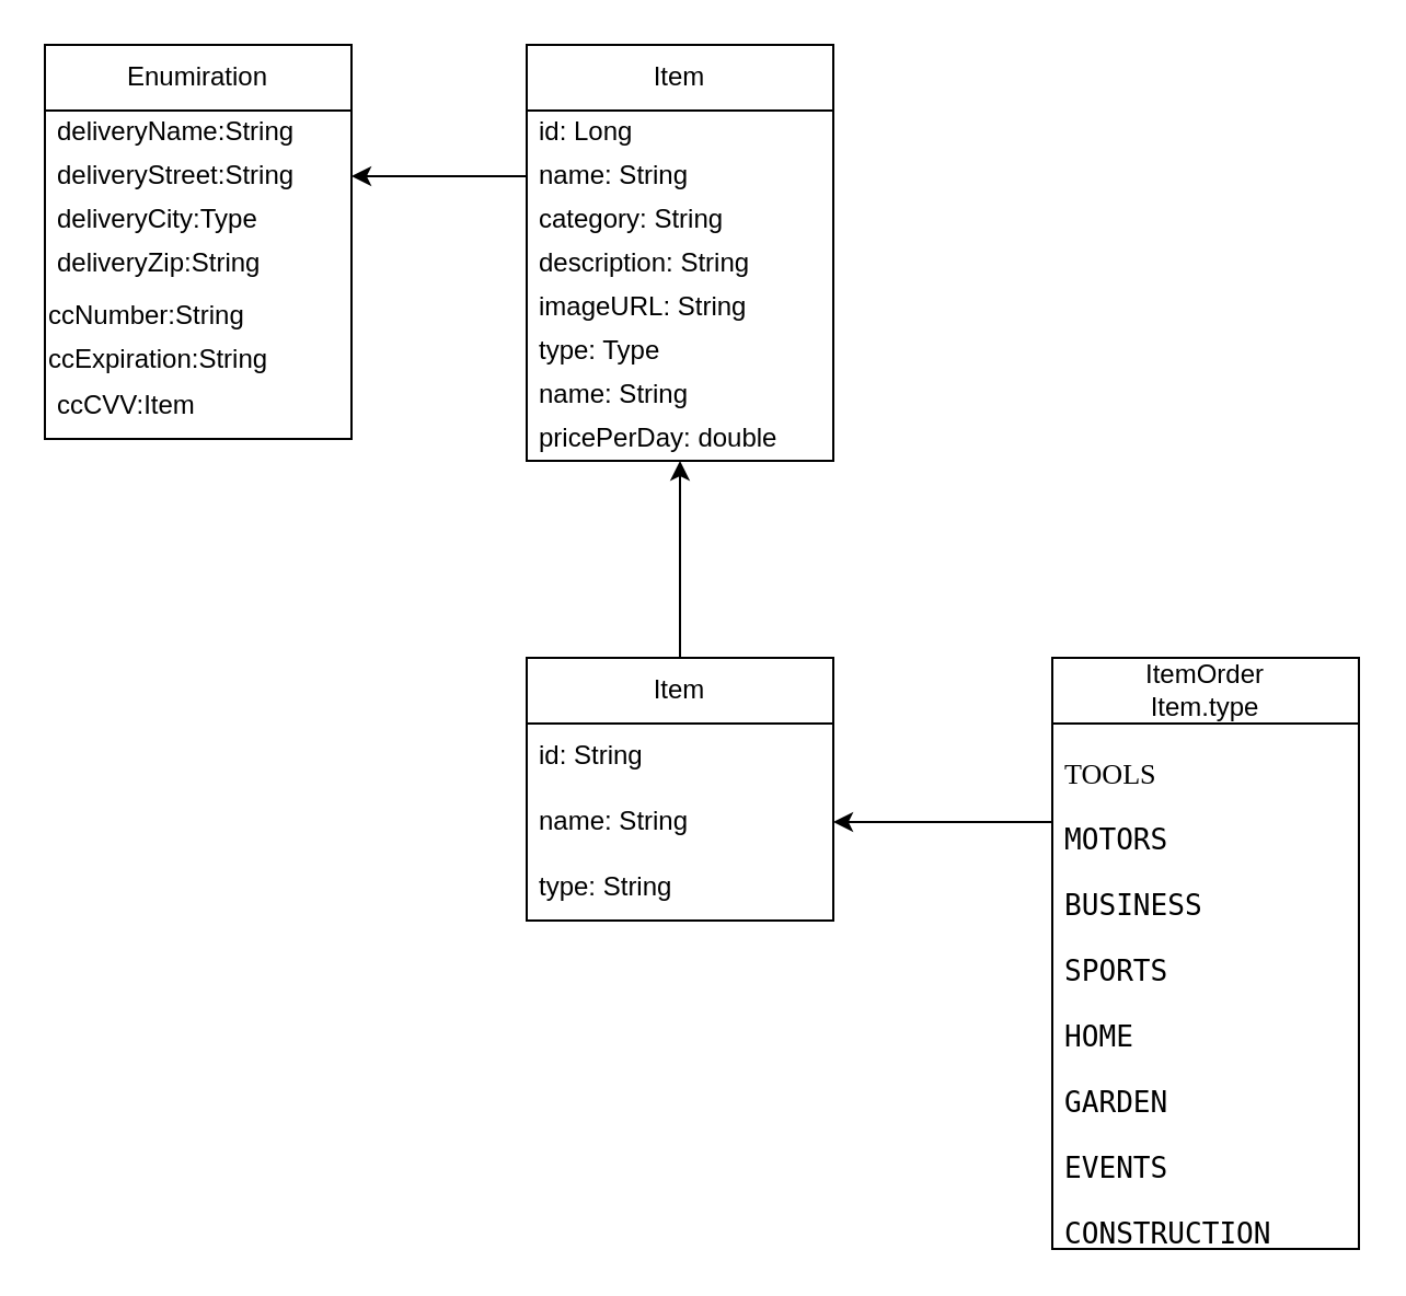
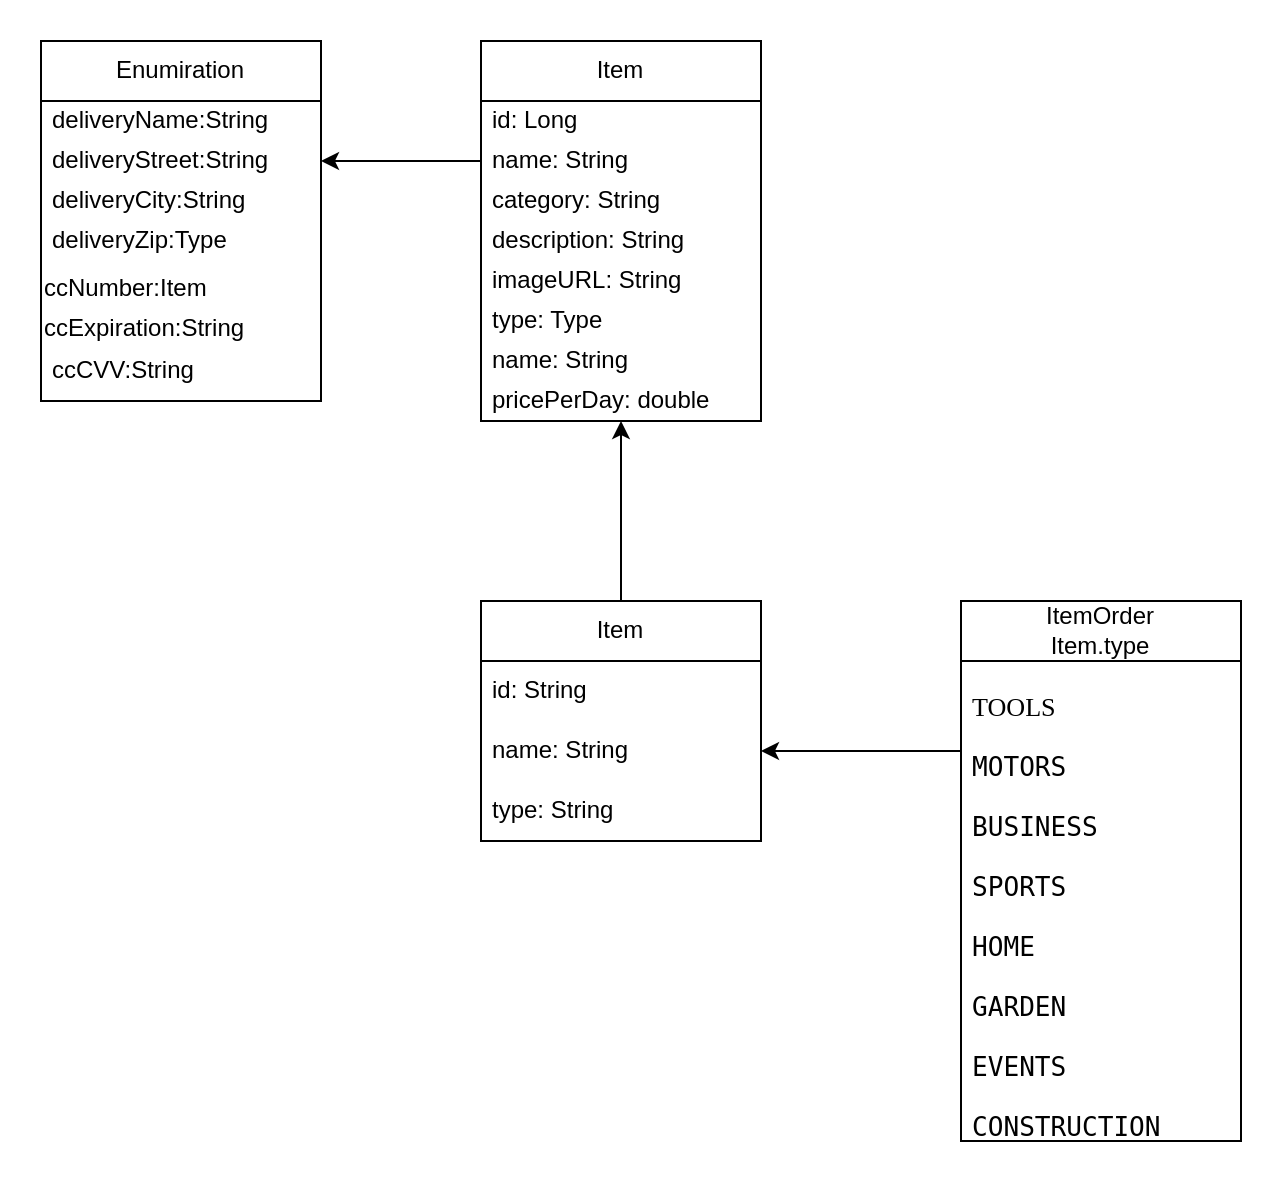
  <mxCell id="0" />
  <mxCell id="1" parent="0" />
  <mxCell id="2" value="" style="edgeStyle=orthogonalEdgeStyle;rounded=0;orthogonalLoop=1;jettySize=auto;html=1;" edge="1" parent="1" source="3" target="9"><mxGeometry relative="1" as="geometry" /></mxCell>
  <mxCell id="3" value="Item" style="swimlane;fontStyle=0;childLayout=stackLayout;horizontal=1;startSize=30;horizontalStack=0;resizeParent=1;resizeParentMax=0;resizeLast=0;collapsible=1;marginBottom=0;whiteSpace=wrap;html=1;" vertex="1" parent="1"><mxGeometry x="240" y="300" width="140" height="120" as="geometry" /></mxCell>
  <mxCell id="4" value="id: String" style="text;strokeColor=none;fillColor=none;align=left;verticalAlign=middle;spacingLeft=4;spacingRight=4;overflow=hidden;points=[[0,0.5],[1,0.5]];portConstraint=eastwest;rotatable=0;whiteSpace=wrap;html=1;" vertex="1" parent="3"><mxGeometry y="30" width="140" height="30" as="geometry" /></mxCell>
  <mxCell id="5" value="name: String" style="text;strokeColor=none;fillColor=none;align=left;verticalAlign=middle;spacingLeft=4;spacingRight=4;overflow=hidden;points=[[0,0.5],[1,0.5]];portConstraint=eastwest;rotatable=0;whiteSpace=wrap;html=1;" vertex="1" parent="3"><mxGeometry y="60" width="140" height="30" as="geometry" /></mxCell>
  <mxCell id="6" value="type: String" style="text;strokeColor=none;fillColor=none;align=left;verticalAlign=middle;spacingLeft=4;spacingRight=4;overflow=hidden;points=[[0,0.5],[1,0.5]];portConstraint=eastwest;rotatable=0;whiteSpace=wrap;html=1;" vertex="1" parent="3"><mxGeometry y="90" width="140" height="30" as="geometry" /></mxCell>
  <mxCell id="7" style="edgeStyle=orthogonalEdgeStyle;rounded=0;orthogonalLoop=1;jettySize=auto;html=1;entryX=1;entryY=0.5;entryDx=0;entryDy=0;" edge="1" parent="1" source="28" target="5"><mxGeometry relative="1" as="geometry" /></mxCell>
  <mxCell id="8" value="" style="edgeStyle=orthogonalEdgeStyle;rounded=0;orthogonalLoop=1;jettySize=auto;html=1;" edge="1" parent="1" source="9" target="18"><mxGeometry relative="1" as="geometry"><Array as="points"><mxPoint x="170" y="80" /><mxPoint x="170" y="80" /></Array></mxGeometry></mxCell>
  <mxCell id="9" value="Item" style="swimlane;fontStyle=0;childLayout=stackLayout;horizontal=1;startSize=30;horizontalStack=0;resizeParent=1;resizeParentMax=0;resizeLast=0;collapsible=1;marginBottom=0;whiteSpace=wrap;html=1;" vertex="1" parent="1"><mxGeometry x="240" y="20" width="140" height="190" as="geometry" /></mxCell>
  <mxCell id="10" value="id: Long" style="text;strokeColor=none;fillColor=none;align=left;verticalAlign=middle;spacingLeft=4;spacingRight=4;overflow=hidden;points=[[0,0.5],[1,0.5]];portConstraint=eastwest;rotatable=0;whiteSpace=wrap;html=1;" vertex="1" parent="9"><mxGeometry y="30" width="140" height="20" as="geometry" /></mxCell>
  <mxCell id="11" value="name: String" style="text;strokeColor=none;fillColor=none;align=left;verticalAlign=middle;spacingLeft=4;spacingRight=4;overflow=hidden;points=[[0,0.5],[1,0.5]];portConstraint=eastwest;rotatable=0;whiteSpace=wrap;html=1;" vertex="1" parent="9"><mxGeometry y="50" width="140" height="20" as="geometry" /></mxCell>
  <mxCell id="12" value="category: String" style="text;strokeColor=none;fillColor=none;align=left;verticalAlign=middle;spacingLeft=4;spacingRight=4;overflow=hidden;points=[[0,0.5],[1,0.5]];portConstraint=eastwest;rotatable=0;whiteSpace=wrap;html=1;" vertex="1" parent="9"><mxGeometry y="70" width="140" height="20" as="geometry" /></mxCell>
  <mxCell id="13" value="description: String" style="text;strokeColor=none;fillColor=none;align=left;verticalAlign=middle;spacingLeft=4;spacingRight=4;overflow=hidden;points=[[0,0.5],[1,0.5]];portConstraint=eastwest;rotatable=0;whiteSpace=wrap;html=1;" vertex="1" parent="9"><mxGeometry y="90" width="140" height="20" as="geometry" /></mxCell>
  <mxCell id="14" value="imageURL: String" style="text;strokeColor=none;fillColor=none;align=left;verticalAlign=middle;spacingLeft=4;spacingRight=4;overflow=hidden;points=[[0,0.5],[1,0.5]];portConstraint=eastwest;rotatable=0;whiteSpace=wrap;html=1;" vertex="1" parent="9"><mxGeometry y="110" width="140" height="20" as="geometry" /></mxCell>
  <mxCell id="15" value="type: Type" style="text;strokeColor=none;fillColor=none;align=left;verticalAlign=middle;spacingLeft=4;spacingRight=4;overflow=hidden;points=[[0,0.5],[1,0.5]];portConstraint=eastwest;rotatable=0;whiteSpace=wrap;html=1;" vertex="1" parent="9"><mxGeometry y="130" width="140" height="20" as="geometry" /></mxCell>
  <mxCell id="16" value="name: String" style="text;strokeColor=none;fillColor=none;align=left;verticalAlign=middle;spacingLeft=4;spacingRight=4;overflow=hidden;points=[[0,0.5],[1,0.5]];portConstraint=eastwest;rotatable=0;whiteSpace=wrap;html=1;" vertex="1" parent="9"><mxGeometry y="150" width="140" height="20" as="geometry" /></mxCell>
  <mxCell id="17" value="pricePerDay: double" style="text;strokeColor=none;fillColor=none;align=left;verticalAlign=middle;spacingLeft=4;spacingRight=4;overflow=hidden;points=[[0,0.5],[1,0.5]];portConstraint=eastwest;rotatable=0;whiteSpace=wrap;html=1;" vertex="1" parent="9"><mxGeometry y="170" width="140" height="20" as="geometry" /></mxCell>
  <mxCell id="18" value="Enumiration" style="swimlane;fontStyle=0;childLayout=stackLayout;horizontal=1;startSize=30;horizontalStack=0;resizeParent=1;resizeParentMax=0;resizeLast=0;collapsible=1;marginBottom=0;whiteSpace=wrap;html=1;" vertex="1" parent="1"><mxGeometry x="20" y="20" width="140" height="180" as="geometry" /></mxCell>
  <mxCell id="19" value="deliveryName:String" style="text;strokeColor=none;fillColor=none;align=left;verticalAlign=middle;spacingLeft=4;spacingRight=4;overflow=hidden;points=[[0,0.5],[1,0.5]];portConstraint=eastwest;rotatable=0;whiteSpace=wrap;html=1;" vertex="1" parent="18"><mxGeometry y="30" width="140" height="20" as="geometry" /></mxCell>
  <mxCell id="20" value="deliveryStreet:String" style="text;strokeColor=none;fillColor=none;align=left;verticalAlign=middle;spacingLeft=4;spacingRight=4;overflow=hidden;points=[[0,0.5],[1,0.5]];portConstraint=eastwest;rotatable=0;whiteSpace=wrap;html=1;" vertex="1" parent="18"><mxGeometry y="50" width="140" height="20" as="geometry" /></mxCell>
- <mxCell id="21" value="deliveryCity:Type" style="text;strokeColor=none;fillColor=none;align=left;verticalAlign=middle;spacingLeft=4;spacingRight=4;overflow=hidden;points=[[0,0.5],[1,0.5]];portConstraint=eastwest;rotatable=0;whiteSpace=wrap;html=1;" vertex="1" parent="18"><mxGeometry y="70" width="140" height="20" as="geometry" /></mxCell>
- <mxCell id="22" value="deliveryZip:String" style="text;strokeColor=none;fillColor=none;align=left;verticalAlign=middle;spacingLeft=4;spacingRight=4;overflow=hidden;points=[[0,0.5],[1,0.5]];portConstraint=eastwest;rotatable=0;whiteSpace=wrap;html=1;" vertex="1" parent="18"><mxGeometry y="90" width="140" height="20" as="geometry" /></mxCell>
- <mxCell id="23" value="ccNumber:String" style="text;whiteSpace=wrap;html=1;" vertex="1" parent="18"><mxGeometry y="110" width="140" height="20" as="geometry" /></mxCell>
+ <mxCell id="21" value="deliveryCity:String" style="text;strokeColor=none;fillColor=none;align=left;verticalAlign=middle;spacingLeft=4;spacingRight=4;overflow=hidden;points=[[0,0.5],[1,0.5]];portConstraint=eastwest;rotatable=0;whiteSpace=wrap;html=1;" vertex="1" parent="18"><mxGeometry y="70" width="140" height="20" as="geometry" /></mxCell>
+ <mxCell id="22" value="deliveryZip:Type" style="text;strokeColor=none;fillColor=none;align=left;verticalAlign=middle;spacingLeft=4;spacingRight=4;overflow=hidden;points=[[0,0.5],[1,0.5]];portConstraint=eastwest;rotatable=0;whiteSpace=wrap;html=1;" vertex="1" parent="18"><mxGeometry y="90" width="140" height="20" as="geometry" /></mxCell>
+ <mxCell id="23" value="ccNumber:Item" style="text;whiteSpace=wrap;html=1;" vertex="1" parent="18"><mxGeometry y="110" width="140" height="20" as="geometry" /></mxCell>
  <mxCell id="24" value="ccExpiration:String" style="text;whiteSpace=wrap;html=1;" vertex="1" parent="18"><mxGeometry y="130" width="140" height="20" as="geometry" /></mxCell>
- <mxCell id="25" value="ccCVV:Item" style="text;strokeColor=none;fillColor=none;align=left;verticalAlign=middle;spacingLeft=4;spacingRight=4;overflow=hidden;points=[[0,0.5],[1,0.5]];portConstraint=eastwest;rotatable=0;whiteSpace=wrap;html=1;" vertex="1" parent="18"><mxGeometry y="150" width="140" height="30" as="geometry" /></mxCell>
+ <mxCell id="25" value="ccCVV:String" style="text;strokeColor=none;fillColor=none;align=left;verticalAlign=middle;spacingLeft=4;spacingRight=4;overflow=hidden;points=[[0,0.5],[1,0.5]];portConstraint=eastwest;rotatable=0;whiteSpace=wrap;html=1;" vertex="1" parent="18"><mxGeometry y="150" width="140" height="30" as="geometry" /></mxCell>
  <mxCell id="26" value="ItemOrder&lt;br&gt;Item.type" style="swimlane;fontStyle=0;childLayout=stackLayout;horizontal=1;startSize=30;horizontalStack=0;resizeParent=1;resizeParentMax=0;resizeLast=0;collapsible=1;marginBottom=0;whiteSpace=wrap;html=1;" vertex="1" parent="1"><mxGeometry x="480" y="300" width="140" height="270" as="geometry" /></mxCell>
  <mxCell id="27" value="&lt;p style=&quot;font-size: 9.8pt;&quot;&gt;&lt;font face=&quot;Times New Roman&quot;&gt;TOOLS&lt;/font&gt;&lt;/p&gt;" style="text;strokeColor=none;fillColor=none;align=left;verticalAlign=middle;spacingLeft=4;spacingRight=4;overflow=hidden;points=[[0,0.5],[1,0.5]];portConstraint=eastwest;rotatable=0;whiteSpace=wrap;html=1;fontColor=#000000;labelBackgroundColor=default;" vertex="1" parent="26"><mxGeometry y="30" width="140" height="30" as="geometry" /></mxCell>
  <mxCell id="28" value="&lt;pre style=&quot;font-family: &amp;quot;JetBrains Mono&amp;quot;, monospace; font-size: 9.8pt;&quot;&gt;&lt;pre style=&quot;font-family: &amp;quot;JetBrains Mono&amp;quot;, monospace; font-size: 9.8pt;&quot;&gt;MOTORS&lt;/pre&gt;&lt;/pre&gt;" style="text;strokeColor=none;fillColor=none;align=left;verticalAlign=middle;spacingLeft=4;spacingRight=4;overflow=hidden;points=[[0,0.5],[1,0.5]];portConstraint=eastwest;rotatable=0;whiteSpace=wrap;html=1;fontColor=#000000;labelBackgroundColor=default;" vertex="1" parent="26"><mxGeometry y="60" width="140" height="30" as="geometry" /></mxCell>
  <mxCell id="29" value="&lt;pre style=&quot;border-color: var(--border-color); font-style: normal; font-variant-ligatures: normal; font-variant-caps: normal; font-weight: 400; letter-spacing: normal; orphans: 2; text-align: left; text-indent: 0px; text-transform: none; widows: 2; word-spacing: 0px; -webkit-text-stroke-width: 0px; text-decoration-thickness: initial; text-decoration-style: initial; text-decoration-color: initial; font-family: &amp;quot;JetBrains Mono&amp;quot;, monospace; font-size: 9.8pt;&quot;&gt;&lt;pre style=&quot;font-family: &amp;quot;JetBrains Mono&amp;quot;, monospace; font-size: 9.8pt;&quot;&gt;BUSINESS&lt;/pre&gt;&lt;/pre&gt;" style="text;strokeColor=none;fillColor=none;align=left;verticalAlign=middle;spacingLeft=4;spacingRight=4;overflow=hidden;points=[[0,0.5],[1,0.5]];portConstraint=eastwest;rotatable=0;whiteSpace=wrap;html=1;fontColor=#000000;labelBackgroundColor=default;" vertex="1" parent="26"><mxGeometry y="90" width="140" height="30" as="geometry" /></mxCell>
  <mxCell id="30" value="&lt;pre style=&quot;border-color: var(--border-color); font-style: normal; font-variant-ligatures: normal; font-variant-caps: normal; font-weight: 400; letter-spacing: normal; orphans: 2; text-align: left; text-indent: 0px; text-transform: none; widows: 2; word-spacing: 0px; -webkit-text-stroke-width: 0px; text-decoration-thickness: initial; text-decoration-style: initial; text-decoration-color: initial; font-family: &amp;quot;JetBrains Mono&amp;quot;, monospace; font-size: 9.8pt;&quot;&gt;&lt;pre style=&quot;font-family: &amp;quot;JetBrains Mono&amp;quot;, monospace; font-size: 9.8pt;&quot;&gt;SPORTS&lt;/pre&gt;&lt;/pre&gt;" style="text;strokeColor=none;fillColor=none;align=left;verticalAlign=middle;spacingLeft=4;spacingRight=4;overflow=hidden;points=[[0,0.5],[1,0.5]];portConstraint=eastwest;rotatable=0;whiteSpace=wrap;html=1;fontColor=#000000;labelBackgroundColor=default;" vertex="1" parent="26"><mxGeometry y="120" width="140" height="30" as="geometry" /></mxCell>
  <mxCell id="31" value="&lt;pre style=&quot;border-color: var(--border-color); font-style: normal; font-variant-ligatures: normal; font-variant-caps: normal; font-weight: 400; letter-spacing: normal; orphans: 2; text-align: left; text-indent: 0px; text-transform: none; widows: 2; word-spacing: 0px; -webkit-text-stroke-width: 0px; text-decoration-thickness: initial; text-decoration-style: initial; text-decoration-color: initial; font-family: &amp;quot;JetBrains Mono&amp;quot;, monospace; font-size: 9.8pt;&quot;&gt;&lt;pre style=&quot;font-family: &amp;quot;JetBrains Mono&amp;quot;, monospace; font-size: 9.8pt;&quot;&gt;HOME&lt;/pre&gt;&lt;/pre&gt;" style="text;strokeColor=none;fillColor=none;align=left;verticalAlign=middle;spacingLeft=4;spacingRight=4;overflow=hidden;points=[[0,0.5],[1,0.5]];portConstraint=eastwest;rotatable=0;whiteSpace=wrap;html=1;fontColor=#000000;labelBackgroundColor=default;" vertex="1" parent="26"><mxGeometry y="150" width="140" height="30" as="geometry" /></mxCell>
  <mxCell id="32" value="&lt;pre style=&quot;border-color: var(--border-color); font-style: normal; font-variant-ligatures: normal; font-variant-caps: normal; font-weight: 400; letter-spacing: normal; orphans: 2; text-align: left; text-indent: 0px; text-transform: none; widows: 2; word-spacing: 0px; -webkit-text-stroke-width: 0px; text-decoration-thickness: initial; text-decoration-style: initial; text-decoration-color: initial; font-family: &amp;quot;JetBrains Mono&amp;quot;, monospace; font-size: 9.8pt;&quot;&gt;&lt;pre style=&quot;font-family: &amp;quot;JetBrains Mono&amp;quot;, monospace; font-size: 9.8pt;&quot;&gt;GARDEN&lt;/pre&gt;&lt;/pre&gt;" style="text;strokeColor=none;fillColor=none;align=left;verticalAlign=middle;spacingLeft=4;spacingRight=4;overflow=hidden;points=[[0,0.5],[1,0.5]];portConstraint=eastwest;rotatable=0;whiteSpace=wrap;html=1;fontColor=#000000;labelBackgroundColor=default;" vertex="1" parent="26"><mxGeometry y="180" width="140" height="30" as="geometry" /></mxCell>
  <mxCell id="33" value="&lt;pre style=&quot;border-color: var(--border-color); font-style: normal; font-variant-ligatures: normal; font-variant-caps: normal; font-weight: 400; letter-spacing: normal; orphans: 2; text-align: left; text-indent: 0px; text-transform: none; widows: 2; word-spacing: 0px; -webkit-text-stroke-width: 0px; text-decoration-thickness: initial; text-decoration-style: initial; text-decoration-color: initial; font-family: &amp;quot;JetBrains Mono&amp;quot;, monospace; font-size: 9.8pt;&quot;&gt;&lt;pre style=&quot;font-family: &amp;quot;JetBrains Mono&amp;quot;, monospace; font-size: 9.8pt;&quot;&gt;EVENTS&lt;/pre&gt;&lt;/pre&gt;" style="text;strokeColor=none;fillColor=none;align=left;verticalAlign=middle;spacingLeft=4;spacingRight=4;overflow=hidden;points=[[0,0.5],[1,0.5]];portConstraint=eastwest;rotatable=0;whiteSpace=wrap;html=1;fontColor=#000000;labelBackgroundColor=default;" vertex="1" parent="26"><mxGeometry y="210" width="140" height="30" as="geometry" /></mxCell>
  <mxCell id="34" value="&lt;pre style=&quot;border-color: var(--border-color); font-style: normal; font-variant-ligatures: normal; font-variant-caps: normal; font-weight: 400; letter-spacing: normal; orphans: 2; text-align: left; text-indent: 0px; text-transform: none; widows: 2; word-spacing: 0px; -webkit-text-stroke-width: 0px; text-decoration-thickness: initial; text-decoration-style: initial; text-decoration-color: initial; font-family: &amp;quot;JetBrains Mono&amp;quot;, monospace; font-size: 9.8pt;&quot;&gt;&lt;pre style=&quot;font-family: &amp;quot;JetBrains Mono&amp;quot;, monospace; font-size: 9.8pt;&quot;&gt;CONSTRUCTION&lt;/pre&gt;&lt;/pre&gt;" style="text;strokeColor=none;fillColor=none;align=left;verticalAlign=middle;spacingLeft=4;spacingRight=4;overflow=hidden;points=[[0,0.5],[1,0.5]];portConstraint=eastwest;rotatable=0;whiteSpace=wrap;html=1;fontColor=#000000;labelBackgroundColor=default;" vertex="1" parent="26"><mxGeometry y="240" width="140" height="30" as="geometry" /></mxCell>
